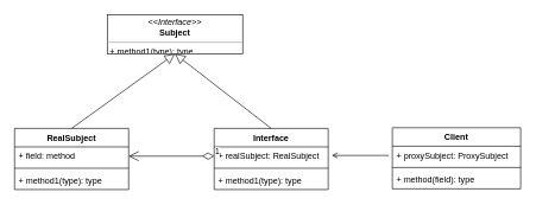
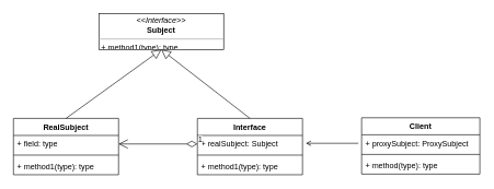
  <mxCell id="0" />
  <mxCell id="1" parent="0" />
  <mxCell id="2" value="RealSubject" style="swimlane;fontStyle=1;align=center;verticalAlign=top;childLayout=stackLayout;horizontal=1;startSize=26;horizontalStack=0;resizeParent=1;resizeParentMax=0;resizeLast=0;collapsible=1;marginBottom=0;" vertex="1" parent="1"><mxGeometry x="20" y="180" width="160" height="86" as="geometry"><mxRectangle x="120" y="220" width="100" height="26" as="alternateBounds" /></mxGeometry></mxCell>
- <mxCell id="3" value="+ field: method" style="text;strokeColor=none;fillColor=none;align=left;verticalAlign=top;spacingLeft=4;spacingRight=4;overflow=hidden;rotatable=0;points=[[0,0.5],[1,0.5]];portConstraint=eastwest;" vertex="1" parent="2"><mxGeometry y="26" width="160" height="26" as="geometry" /></mxCell>
+ <mxCell id="3" value="+ field: type" style="text;strokeColor=none;fillColor=none;align=left;verticalAlign=top;spacingLeft=4;spacingRight=4;overflow=hidden;rotatable=0;points=[[0,0.5],[1,0.5]];portConstraint=eastwest;" vertex="1" parent="2"><mxGeometry y="26" width="160" height="26" as="geometry" /></mxCell>
  <mxCell id="4" value="" style="line;strokeWidth=1;fillColor=none;align=left;verticalAlign=middle;spacingTop=-1;spacingLeft=3;spacingRight=3;rotatable=0;labelPosition=right;points=[];portConstraint=eastwest;" vertex="1" parent="2"><mxGeometry y="52" width="160" height="8" as="geometry" /></mxCell>
  <mxCell id="5" value="+ method1(type): type" style="text;strokeColor=none;fillColor=none;align=left;verticalAlign=top;spacingLeft=4;spacingRight=4;overflow=hidden;rotatable=0;points=[[0,0.5],[1,0.5]];portConstraint=eastwest;" vertex="1" parent="2"><mxGeometry y="60" width="160" height="26" as="geometry" /></mxCell>
  <mxCell id="6" value="Interface" style="swimlane;fontStyle=1;align=center;verticalAlign=top;childLayout=stackLayout;horizontal=1;startSize=26;horizontalStack=0;resizeParent=1;resizeParentMax=0;resizeLast=0;collapsible=1;marginBottom=0;" vertex="1" parent="1"><mxGeometry x="300" y="180" width="160" height="86" as="geometry" /></mxCell>
- <mxCell id="7" value="+ realSubject: RealSubject" style="text;strokeColor=none;fillColor=none;align=left;verticalAlign=top;spacingLeft=4;spacingRight=4;overflow=hidden;rotatable=0;points=[[0,0.5],[1,0.5]];portConstraint=eastwest;" vertex="1" parent="6"><mxGeometry y="26" width="160" height="26" as="geometry" /></mxCell>
+ <mxCell id="7" value="+ realSubject: Subject" style="text;strokeColor=none;fillColor=none;align=left;verticalAlign=top;spacingLeft=4;spacingRight=4;overflow=hidden;rotatable=0;points=[[0,0.5],[1,0.5]];portConstraint=eastwest;" vertex="1" parent="6"><mxGeometry y="26" width="160" height="26" as="geometry" /></mxCell>
  <mxCell id="8" value="" style="line;strokeWidth=1;fillColor=none;align=left;verticalAlign=middle;spacingTop=-1;spacingLeft=3;spacingRight=3;rotatable=0;labelPosition=right;points=[];portConstraint=eastwest;" vertex="1" parent="6"><mxGeometry y="52" width="160" height="8" as="geometry" /></mxCell>
  <mxCell id="9" value="+ method1(type): type" style="text;strokeColor=none;fillColor=none;align=left;verticalAlign=top;spacingLeft=4;spacingRight=4;overflow=hidden;rotatable=0;points=[[0,0.5],[1,0.5]];portConstraint=eastwest;" vertex="1" parent="6"><mxGeometry y="60" width="160" height="26" as="geometry" /></mxCell>
  <mxCell id="10" value="&lt;p style=&quot;margin: 0px ; margin-top: 4px ; text-align: center&quot;&gt;&lt;i&gt;&amp;lt;&amp;lt;Interface&amp;gt;&amp;gt;&lt;/i&gt;&lt;br&gt;&lt;b&gt;Subject&lt;/b&gt;&lt;/p&gt;&lt;hr size=&quot;1&quot;&gt;&lt;p style=&quot;margin: 0px ; margin-left: 4px&quot;&gt;+ method1(type): type&lt;br&gt;&lt;/p&gt;" style="verticalAlign=top;align=left;overflow=fill;fontSize=12;fontFamily=Helvetica;html=1;" vertex="1" parent="1"><mxGeometry x="150" y="20" width="190" height="55" as="geometry" /></mxCell>
  <mxCell id="11" value="1" style="endArrow=open;html=1;endSize=12;startArrow=diamondThin;startSize=14;startFill=0;edgeStyle=orthogonalEdgeStyle;align=left;verticalAlign=bottom;entryX=1;entryY=0.5;entryDx=0;entryDy=0;exitX=0;exitY=0.5;exitDx=0;exitDy=0;" edge="1" parent="1" source="7" target="3"><mxGeometry x="-1" y="3" relative="1" as="geometry"><mxPoint x="270" y="270" as="sourcePoint" /><mxPoint x="290" y="220" as="targetPoint" /></mxGeometry></mxCell>
  <mxCell id="12" value="" style="endArrow=block;endFill=0;endSize=12;html=1;entryX=0.5;entryY=1;entryDx=0;entryDy=0;exitX=0.5;exitY=0;exitDx=0;exitDy=0;" edge="1" parent="1" source="2" target="10"><mxGeometry width="160" relative="1" as="geometry"><mxPoint x="130" y="150" as="sourcePoint" /><mxPoint x="290" y="150" as="targetPoint" /></mxGeometry></mxCell>
  <mxCell id="13" value="" style="endArrow=block;endFill=0;endSize=12;html=1;entryX=0.5;entryY=1;entryDx=0;entryDy=0;exitX=0.5;exitY=0;exitDx=0;exitDy=0;" edge="1" parent="1" source="6" target="10"><mxGeometry width="160" relative="1" as="geometry"><mxPoint x="110" y="190" as="sourcePoint" /><mxPoint x="255" y="100" as="targetPoint" /></mxGeometry></mxCell>
  <mxCell id="14" value="Client" style="swimlane;fontStyle=1;align=center;verticalAlign=top;childLayout=stackLayout;horizontal=1;startSize=26;horizontalStack=0;resizeParent=1;resizeParentMax=0;resizeLast=0;collapsible=1;marginBottom=0;" vertex="1" parent="1"><mxGeometry x="550" y="179" width="180" height="86" as="geometry" /></mxCell>
  <mxCell id="15" value="+ proxySubject: ProxySubject" style="text;strokeColor=none;fillColor=none;align=left;verticalAlign=top;spacingLeft=4;spacingRight=4;overflow=hidden;rotatable=0;points=[[0,0.5],[1,0.5]];portConstraint=eastwest;" vertex="1" parent="14"><mxGeometry y="26" width="180" height="26" as="geometry" /></mxCell>
  <mxCell id="16" value="" style="line;strokeWidth=1;fillColor=none;align=left;verticalAlign=middle;spacingTop=-1;spacingLeft=3;spacingRight=3;rotatable=0;labelPosition=right;points=[];portConstraint=eastwest;" vertex="1" parent="14"><mxGeometry y="52" width="180" height="8" as="geometry" /></mxCell>
- <mxCell id="17" value="+ method(field): type" style="text;strokeColor=none;fillColor=none;align=left;verticalAlign=top;spacingLeft=4;spacingRight=4;overflow=hidden;rotatable=0;points=[[0,0.5],[1,0.5]];portConstraint=eastwest;" vertex="1" parent="14"><mxGeometry y="60" width="180" height="26" as="geometry" /></mxCell>
+ <mxCell id="17" value="+ method(type): type" style="text;strokeColor=none;fillColor=none;align=left;verticalAlign=top;spacingLeft=4;spacingRight=4;overflow=hidden;rotatable=0;points=[[0,0.5],[1,0.5]];portConstraint=eastwest;" vertex="1" parent="14"><mxGeometry y="60" width="180" height="26" as="geometry" /></mxCell>
  <mxCell id="18" style="edgeStyle=orthogonalEdgeStyle;rounded=0;orthogonalLoop=1;jettySize=auto;html=1;endArrow=open;endFill=0;" edge="1" parent="1"><mxGeometry relative="1" as="geometry"><mxPoint x="465" y="218" as="targetPoint" /><mxPoint x="545" y="218" as="sourcePoint" /></mxGeometry></mxCell>
